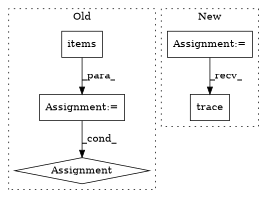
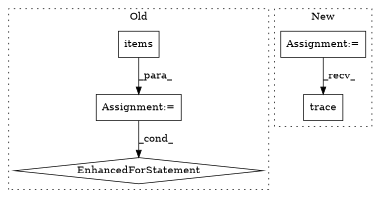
  digraph {
    node [a=32 l="73,2" s="9946,10080" shape=box]
    n1 [l=7 label=items s=10073]
    n2 [a=7 label="Assignment:="]
-   n3 [a=70 label=Assignment shape=diamond]
+   n3 [a=70 label=EnhancedForStatement shape=diamond]
    n4 [l="6,1" label=trace s="10456,10526"]
    n5 [a=7 l=6 label="Assignment:=" s=10189]
    subgraph cluster_1 {
      label=Old
      style=dotted
      n1
      n2
      n3
    }
    subgraph cluster_2 {
      label=New
      style=dotted
      n4
      n5
    }
    n1 -> n2 [label=_para_]
    n2 -> n3 [label=_cond_]
    n5 -> n4 [label=_recv_]
  }
